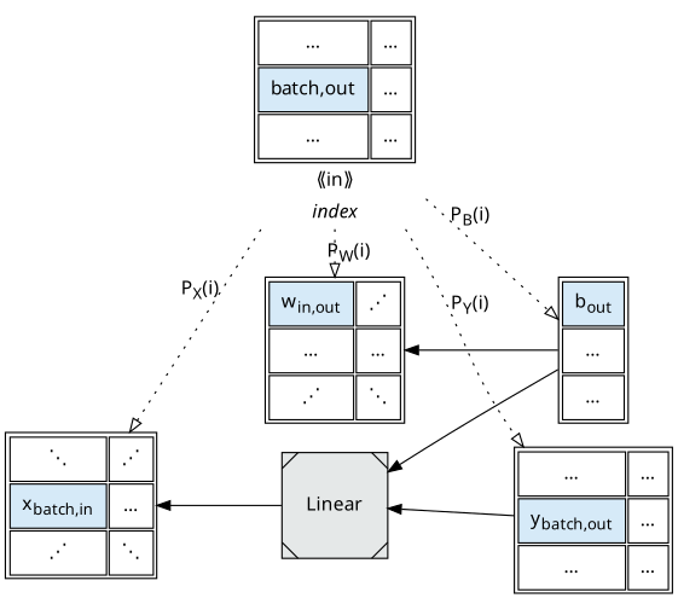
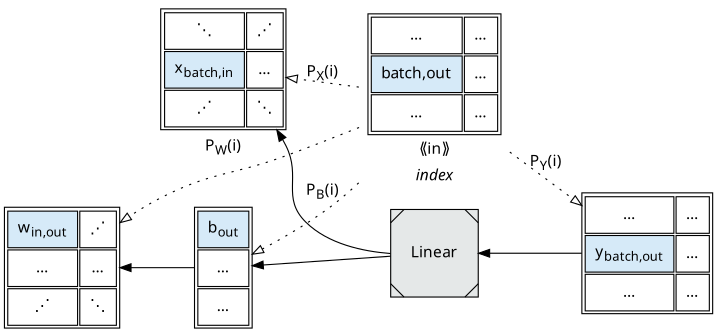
  digraph {
    fontname="Noto Sans"
    rankdir=RL
    node [fontname="Noto Sans" shape=plain]
    edge [fontname="Noto Sans"]
    n1 [label=<       <table border="0">         <tr>           <td>             <table border="0">               <tr>                 <td>                   <table cellpadding="8">                     <tr>                       <td>…</td>                       <td>…</td>                     </tr>                     <tr>                       <td bgcolor="#D6EAF8" align="center">batch,out</td>                       <td>…</td>                     </tr>                     <tr>                       <td>…</td>                       <td>…</td>                     </tr>                   </table>                 </td>               </tr>               <tr>                 <td align="center">⟪in⟫</td>               </tr>             </table>           </td>         </tr>         <tr>           <td><i>index</i></td>         </tr>       </table>     >]
    n2 [fillcolor="#E5E8E8" label=Linear margin=0.25 shape=Msquare style=filled]
    n3 [label=<       <table cellpadding="8">         <tr>           <td>⋱</td>           <td>⋰</td>         </tr>         <tr>           <td bgcolor="#D6EAF8">x<sub>batch,in</sub></td>           <td>…</td>         </tr>         <tr>           <td>⋰</td>           <td>⋱</td>         </tr>       </table>     >]
    n4 [label=<       <table cellpadding="8">         <tr>           <td bgcolor="#D6EAF8">w<sub>in,out</sub></td>           <td>⋰</td>         </tr>         <tr>           <td>…</td>           <td>…</td>         </tr>         <tr>           <td>⋰</td>           <td>⋱</td>         </tr>       </table>     >]
    n5 [label=<       <table cellpadding="8">         <tr>           <td bgcolor="#D6EAF8">b<sub>out</sub></td>         </tr>         <tr>           <td>…</td>         </tr>         <tr>           <td>…</td>         </tr>       </table>     >]
    n6 [label=<       <table cellpadding="8">         <tr>           <td>…</td>           <td>…</td>         </tr>         <tr>           <td bgcolor="#D6EAF8">y<sub>batch,out</sub></td>           <td>…</td>         </tr>         <tr>           <td>…</td>           <td>…</td>         </tr>       </table>     >]
    subgraph sub_1 {
      rank=same
      n1
      n2
    }
    n1 -> n3 [arrowhead=empty constraint=false label=<P<sub>X</sub>(i)> style=dotted]
    n1 -> n4 [arrowhead=empty constraint=false label=<P<sub>W</sub>(i)> style=dotted]
    n1 -> n5 [arrowhead=empty constraint=false label=<P<sub>B</sub>(i)> style=dotted]
    n1 -> n6 [arrowhead=empty constraint=false label=<P<sub>Y</sub>(i)> style=dotted]
    n2 -> n3
-   n5 -> n2
+   n2 -> n5
    n5 -> n4
    n6 -> n2
  }
